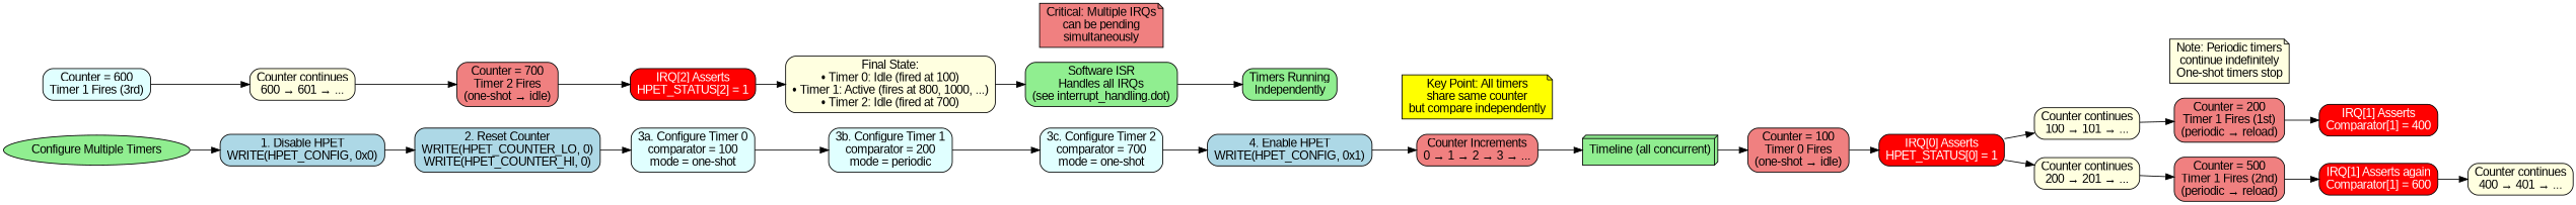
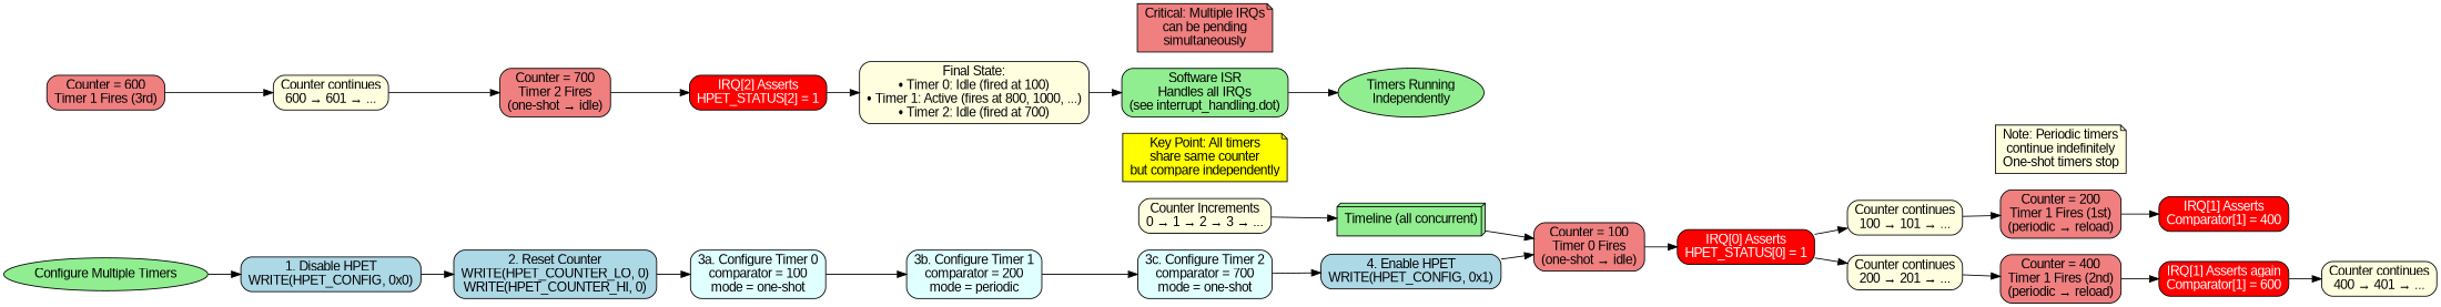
  digraph {
    rankdir=LR
    node [fillcolor=lightyellow fontname=Arial shape=box style="rounded,filled"]
    edge [fontname=Arial]
-   n1 [fillcolor=lightcoral label="Counter Increments\n0 → 1 → 2 → 3 → ..."]
+   n1 [label="Counter Increments\n0 → 1 → 2 → 3 → ..."]
    n2 [fillcolor=yellow label="Key Point: All timers\nshare same counter\nbut compare independently" shape=note style=filled]
-   n3 [fillcolor=lightcoral label="Counter = 500\nTimer 1 Fires (2nd)\n(periodic → reload)"]
+   n3 [fillcolor=lightcoral label="Counter = 400\nTimer 1 Fires (2nd)\n(periodic → reload)"]
    n4 [label="Note: Periodic timers\ncontinue indefinitely\nOne-shot timers stop" shape=note style=filled]
    n5 [fillcolor=lightgreen label="Software ISR\nHandles all IRQs\n(see interrupt_handling.dot)"]
    n6 [fillcolor=lightcoral label="Critical: Multiple IRQs\ncan be pending\nsimultaneously" shape=note style=filled]
    n7 [fillcolor=lightgreen label="Timeline (all concurrent)" shape=box3d]
    n8 [fillcolor=red fontcolor=white label="IRQ[1] Asserts again\nComparator[1] = 600"]
-   n9 [fillcolor=lightgreen label="Timers Running\nIndependently"]
+   n9 [fillcolor=lightgreen label="Timers Running\nIndependently" shape=ellipse]
    n10 [fillcolor=lightgreen label="Configure Multiple Timers" shape=ellipse]
    n11 [fillcolor=lightblue label="1. Disable HPET\nWRITE(HPET_CONFIG, 0x0)"]
    n12 [fillcolor=lightblue label="2. Reset Counter\nWRITE(HPET_COUNTER_LO, 0)\nWRITE(HPET_COUNTER_HI, 0)"]
    n13 [fillcolor=lightcyan label="3a. Configure Timer 0\ncomparator = 100\nmode = one-shot"]
    n14 [fillcolor=lightcyan label="3b. Configure Timer 1\ncomparator = 200\nmode = periodic"]
    n15 [fillcolor=lightcyan label="3c. Configure Timer 2\ncomparator = 700\nmode = one-shot"]
    n16 [fillcolor=lightblue label="4. Enable HPET\nWRITE(HPET_CONFIG, 0x1)"]
    n17 [fillcolor=lightcoral label="Counter = 100\nTimer 0 Fires\n(one-shot → idle)"]
    n18 [fillcolor=red fontcolor=white label="IRQ[0] Asserts\nHPET_STATUS[0] = 1"]
    n19 [label="Counter continues\n100 → 101 → ..."]
    n20 [label="Counter continues\n200 → 201 → ..."]
    n21 [fillcolor=lightcoral label="Counter = 200\nTimer 1 Fires (1st)\n(periodic → reload)"]
    n22 [fillcolor=red fontcolor=white label="IRQ[1] Asserts\nComparator[1] = 400"]
    n23 [label="Counter continues\n400 → 401 → ..."]
-   n24 [fillcolor=lightcyan label="Counter = 600\nTimer 1 Fires (3rd)"]
+   n24 [fillcolor=lightcoral label="Counter = 600\nTimer 1 Fires (3rd)"]
    n25 [label="Counter continues\n600 → 601 → ..."]
    n26 [fillcolor=lightcoral label="Counter = 700\nTimer 2 Fires\n(one-shot → idle)"]
    n27 [fillcolor=red fontcolor=white label="IRQ[2] Asserts\nHPET_STATUS[2] = 1"]
    n28 [label="Final State:\n• Timer 0: Idle (fired at 100)\n• Timer 1: Active (fires at 800, 1000, ...)\n• Timer 2: Idle (fired at 700)"]
    subgraph sub_1 {
      rank=same
      n1
      n2
    }
    subgraph sub_2 {
      rank=same
      n3
      n4
    }
    subgraph sub_3 {
      rank=same
      n5
      n6
    }
    n1 -> n7
    n3 -> n8
    n5 -> n9
    n7 -> n17
    n8 -> n23
    n10 -> n11
    n11 -> n12
    n12 -> n13
    n13 -> n14
    n14 -> n15
    n15 -> n16
-   n16 -> n1
+   n16 -> n17
    n17 -> n18
    n18 -> n19
    n18 -> n20
    n19 -> n21
    n20 -> n3
    n21 -> n22
    n24 -> n25
    n25 -> n26
    n26 -> n27
    n27 -> n28
    n28 -> n5
  }
